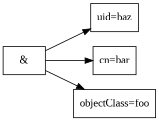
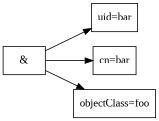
  digraph {
    rankdir=LR
    fontname="Liberation Serif"
    node [shape=record fontname="Liberation Serif"]
    edge [fontname="Liberation Serif"]
    n1 [label="&"]
-   n2 [label="uid=baz"]
+   n2 [label="uid=bar"]
    n3 [label="cn=bar"]
    n4 [label="objectClass=foo"]
    n1 -> n2
    n1 -> n3
    n1 -> n4
  }
